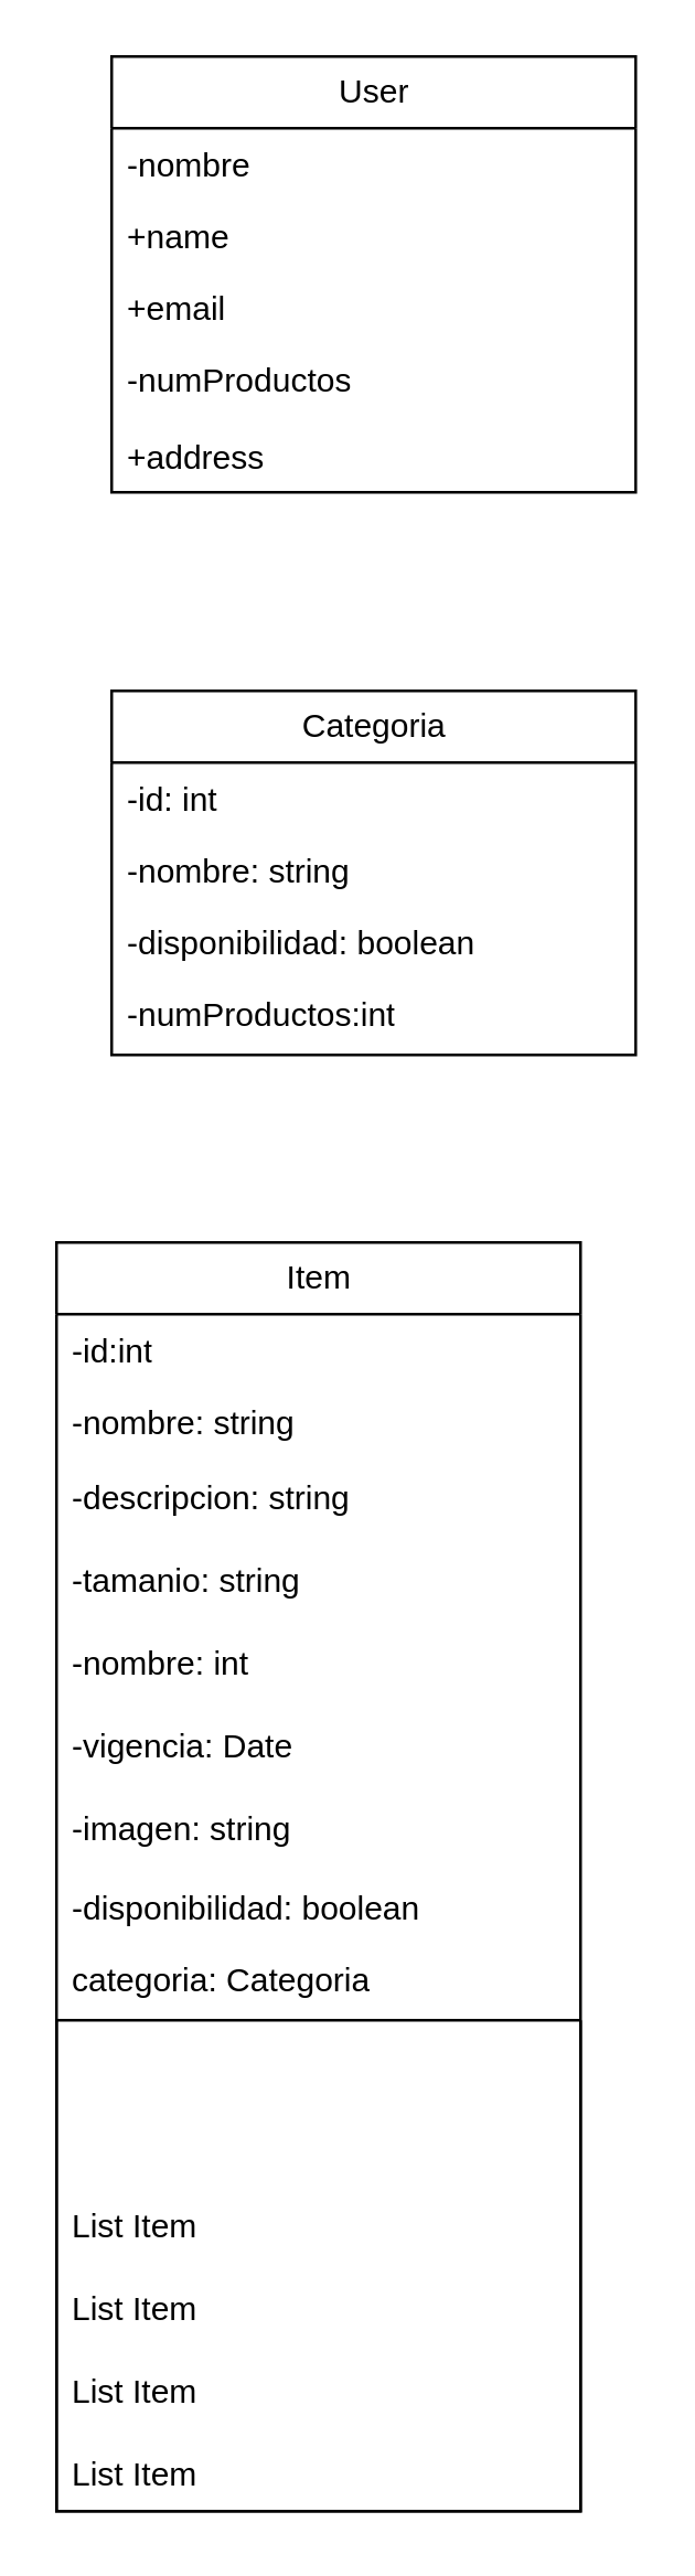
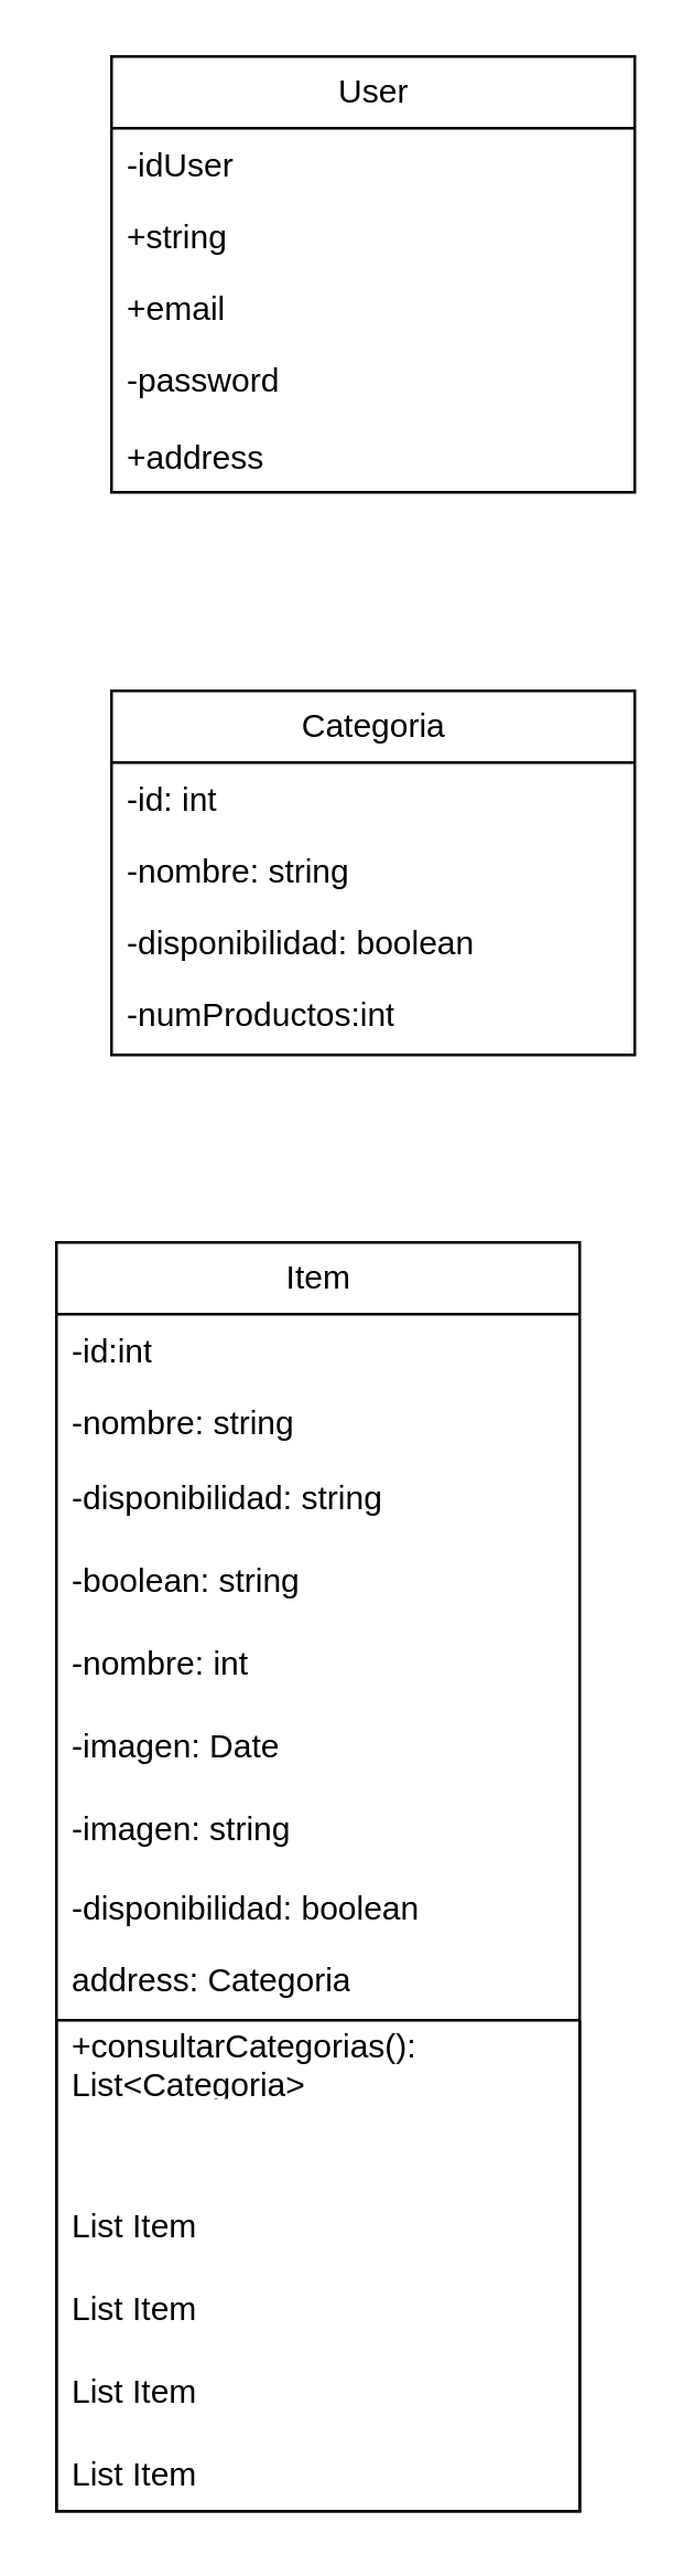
  <mxCell id="0" />
  <mxCell id="1" parent="0" />
  <mxCell id="2" value="User" style="swimlane;fontStyle=0;childLayout=stackLayout;horizontal=1;startSize=26;fillColor=none;horizontalStack=0;resizeParent=1;resizeParentMax=0;resizeLast=0;collapsible=1;marginBottom=0;html=1;" parent="1" vertex="1"><mxGeometry x="40" y="20" width="190" height="158" as="geometry" /></mxCell>
- <mxCell id="3" value="-&lt;span style=&quot;background-color: transparent; color: light-dark(rgb(0, 0, 0), rgb(255, 255, 255));&quot;&gt;nombre&lt;/span&gt;" style="text;strokeColor=none;fillColor=none;align=left;verticalAlign=top;spacingLeft=4;spacingRight=4;overflow=hidden;rotatable=0;points=[[0,0.5],[1,0.5]];portConstraint=eastwest;whiteSpace=wrap;html=1;" parent="2" vertex="1"><mxGeometry y="26" width="190" height="26" as="geometry" /></mxCell>
- <mxCell id="4" value="+name" style="text;strokeColor=none;fillColor=none;align=left;verticalAlign=top;spacingLeft=4;spacingRight=4;overflow=hidden;rotatable=0;points=[[0,0.5],[1,0.5]];portConstraint=eastwest;whiteSpace=wrap;html=1;" parent="2" vertex="1"><mxGeometry y="52" width="190" height="26" as="geometry" /></mxCell>
+ <mxCell id="3" value="-&lt;span style=&quot;background-color: transparent; color: light-dark(rgb(0, 0, 0), rgb(255, 255, 255));&quot;&gt;idUser&lt;/span&gt;" style="text;strokeColor=none;fillColor=none;align=left;verticalAlign=top;spacingLeft=4;spacingRight=4;overflow=hidden;rotatable=0;points=[[0,0.5],[1,0.5]];portConstraint=eastwest;whiteSpace=wrap;html=1;" parent="2" vertex="1"><mxGeometry y="26" width="190" height="26" as="geometry" /></mxCell>
+ <mxCell id="4" value="+string" style="text;strokeColor=none;fillColor=none;align=left;verticalAlign=top;spacingLeft=4;spacingRight=4;overflow=hidden;rotatable=0;points=[[0,0.5],[1,0.5]];portConstraint=eastwest;whiteSpace=wrap;html=1;" parent="2" vertex="1"><mxGeometry y="52" width="190" height="26" as="geometry" /></mxCell>
  <mxCell id="5" value="+email" style="text;strokeColor=none;fillColor=none;align=left;verticalAlign=top;spacingLeft=4;spacingRight=4;overflow=hidden;rotatable=0;points=[[0,0.5],[1,0.5]];portConstraint=eastwest;whiteSpace=wrap;html=1;" parent="2" vertex="1"><mxGeometry y="78" width="190" height="26" as="geometry" /></mxCell>
- <mxCell id="6" value="-numProductos" style="text;strokeColor=none;fillColor=none;align=left;verticalAlign=top;spacingLeft=4;spacingRight=4;overflow=hidden;rotatable=0;points=[[0,0.5],[1,0.5]];portConstraint=eastwest;whiteSpace=wrap;html=1;" parent="2" vertex="1"><mxGeometry y="104" width="190" height="28" as="geometry" /></mxCell>
+ <mxCell id="6" value="-password" style="text;strokeColor=none;fillColor=none;align=left;verticalAlign=top;spacingLeft=4;spacingRight=4;overflow=hidden;rotatable=0;points=[[0,0.5],[1,0.5]];portConstraint=eastwest;whiteSpace=wrap;html=1;" parent="2" vertex="1"><mxGeometry y="104" width="190" height="28" as="geometry" /></mxCell>
  <mxCell id="7" value="+address" style="text;strokeColor=none;fillColor=none;align=left;verticalAlign=top;spacingLeft=4;spacingRight=4;overflow=hidden;rotatable=0;points=[[0,0.5],[1,0.5]];portConstraint=eastwest;whiteSpace=wrap;html=1;" parent="2" vertex="1"><mxGeometry y="132" width="190" height="26" as="geometry" /></mxCell>
  <mxCell id="8" value="Categoria" style="swimlane;fontStyle=0;childLayout=stackLayout;horizontal=1;startSize=26;fillColor=none;horizontalStack=0;resizeParent=1;resizeParentMax=0;resizeLast=0;collapsible=1;marginBottom=0;html=1;" parent="1" vertex="1"><mxGeometry x="40" y="250" width="190" height="132" as="geometry" /></mxCell>
  <mxCell id="9" value="-id: int" style="text;strokeColor=none;fillColor=none;align=left;verticalAlign=top;spacingLeft=4;spacingRight=4;overflow=hidden;rotatable=0;points=[[0,0.5],[1,0.5]];portConstraint=eastwest;whiteSpace=wrap;html=1;" parent="8" vertex="1"><mxGeometry y="26" width="190" height="26" as="geometry" /></mxCell>
  <mxCell id="10" value="-nombre: string" style="text;strokeColor=none;fillColor=none;align=left;verticalAlign=top;spacingLeft=4;spacingRight=4;overflow=hidden;rotatable=0;points=[[0,0.5],[1,0.5]];portConstraint=eastwest;whiteSpace=wrap;html=1;" parent="8" vertex="1"><mxGeometry y="52" width="190" height="26" as="geometry" /></mxCell>
  <mxCell id="11" value="-disponibilidad: boolean" style="text;strokeColor=none;fillColor=none;align=left;verticalAlign=top;spacingLeft=4;spacingRight=4;overflow=hidden;rotatable=0;points=[[0,0.5],[1,0.5]];portConstraint=eastwest;whiteSpace=wrap;html=1;" parent="8" vertex="1"><mxGeometry y="78" width="190" height="26" as="geometry" /></mxCell>
  <mxCell id="12" value="-numProductos:int" style="text;strokeColor=none;fillColor=none;align=left;verticalAlign=top;spacingLeft=4;spacingRight=4;overflow=hidden;rotatable=0;points=[[0,0.5],[1,0.5]];portConstraint=eastwest;whiteSpace=wrap;html=1;" parent="8" vertex="1"><mxGeometry y="104" width="190" height="28" as="geometry" /></mxCell>
  <mxCell id="13" value="Item" style="swimlane;fontStyle=0;childLayout=stackLayout;horizontal=1;startSize=26;fillColor=none;horizontalStack=0;resizeParent=1;resizeParentMax=0;resizeLast=0;collapsible=1;marginBottom=0;html=1;" vertex="1" parent="1"><mxGeometry x="20" y="450" width="190" height="460" as="geometry" /></mxCell>
  <mxCell id="14" value="-id:int" style="text;strokeColor=none;fillColor=none;align=left;verticalAlign=top;spacingLeft=4;spacingRight=4;overflow=hidden;rotatable=0;points=[[0,0.5],[1,0.5]];portConstraint=eastwest;whiteSpace=wrap;html=1;" vertex="1" parent="13"><mxGeometry y="26" width="190" height="26" as="geometry" /></mxCell>
  <mxCell id="15" value="-nombre: string" style="text;strokeColor=none;fillColor=none;align=left;verticalAlign=top;spacingLeft=4;spacingRight=4;overflow=hidden;rotatable=0;points=[[0,0.5],[1,0.5]];portConstraint=eastwest;whiteSpace=wrap;html=1;" vertex="1" parent="13"><mxGeometry y="52" width="190" height="26" as="geometry" /></mxCell>
- <mxCell id="16" value="-descripcion: string" style="text;strokeColor=none;fillColor=none;align=left;verticalAlign=middle;spacingLeft=4;spacingRight=4;overflow=hidden;points=[[0,0.5],[1,0.5]];portConstraint=eastwest;rotatable=0;whiteSpace=wrap;html=1;" vertex="1" parent="13"><mxGeometry y="78" width="190" height="30" as="geometry" /></mxCell>
- <mxCell id="17" value="-tamanio: string" style="text;strokeColor=none;fillColor=none;align=left;verticalAlign=middle;spacingLeft=4;spacingRight=4;overflow=hidden;points=[[0,0.5],[1,0.5]];portConstraint=eastwest;rotatable=0;whiteSpace=wrap;html=1;" vertex="1" parent="13"><mxGeometry y="108" width="190" height="30" as="geometry" /></mxCell>
+ <mxCell id="16" value="-disponibilidad: string" style="text;strokeColor=none;fillColor=none;align=left;verticalAlign=middle;spacingLeft=4;spacingRight=4;overflow=hidden;points=[[0,0.5],[1,0.5]];portConstraint=eastwest;rotatable=0;whiteSpace=wrap;html=1;" vertex="1" parent="13"><mxGeometry y="78" width="190" height="30" as="geometry" /></mxCell>
+ <mxCell id="17" value="-boolean: string" style="text;strokeColor=none;fillColor=none;align=left;verticalAlign=middle;spacingLeft=4;spacingRight=4;overflow=hidden;points=[[0,0.5],[1,0.5]];portConstraint=eastwest;rotatable=0;whiteSpace=wrap;html=1;" vertex="1" parent="13"><mxGeometry y="108" width="190" height="30" as="geometry" /></mxCell>
  <mxCell id="18" value="-nombre: int" style="text;strokeColor=none;fillColor=none;align=left;verticalAlign=middle;spacingLeft=4;spacingRight=4;overflow=hidden;points=[[0,0.5],[1,0.5]];portConstraint=eastwest;rotatable=0;whiteSpace=wrap;html=1;" vertex="1" parent="13"><mxGeometry y="138" width="190" height="30" as="geometry" /></mxCell>
- <mxCell id="19" value="-vigencia: Date" style="text;strokeColor=none;fillColor=none;align=left;verticalAlign=middle;spacingLeft=4;spacingRight=4;overflow=hidden;points=[[0,0.5],[1,0.5]];portConstraint=eastwest;rotatable=0;whiteSpace=wrap;html=1;" vertex="1" parent="13"><mxGeometry y="168" width="190" height="30" as="geometry" /></mxCell>
+ <mxCell id="19" value="-imagen: Date" style="text;strokeColor=none;fillColor=none;align=left;verticalAlign=middle;spacingLeft=4;spacingRight=4;overflow=hidden;points=[[0,0.5],[1,0.5]];portConstraint=eastwest;rotatable=0;whiteSpace=wrap;html=1;" vertex="1" parent="13"><mxGeometry y="168" width="190" height="30" as="geometry" /></mxCell>
  <mxCell id="20" value="-imagen: string" style="text;strokeColor=none;fillColor=none;align=left;verticalAlign=middle;spacingLeft=4;spacingRight=4;overflow=hidden;points=[[0,0.5],[1,0.5]];portConstraint=eastwest;rotatable=0;whiteSpace=wrap;html=1;" vertex="1" parent="13"><mxGeometry y="198" width="190" height="30" as="geometry" /></mxCell>
  <mxCell id="21" value="-disponibilidad: boolean" style="text;strokeColor=none;fillColor=none;align=left;verticalAlign=top;spacingLeft=4;spacingRight=4;overflow=hidden;rotatable=0;points=[[0,0.5],[1,0.5]];portConstraint=eastwest;whiteSpace=wrap;html=1;" vertex="1" parent="13"><mxGeometry y="228" width="190" height="26" as="geometry" /></mxCell>
- <mxCell id="22" value="categoria: Categoria" style="text;strokeColor=none;fillColor=none;align=left;verticalAlign=top;spacingLeft=4;spacingRight=4;overflow=hidden;rotatable=0;points=[[0,0.5],[1,0.5]];portConstraint=eastwest;whiteSpace=wrap;html=1;" vertex="1" parent="13"><mxGeometry y="254" width="190" height="28" as="geometry" /></mxCell>
+ <mxCell id="22" value="address: Categoria" style="text;strokeColor=none;fillColor=none;align=left;verticalAlign=top;spacingLeft=4;spacingRight=4;overflow=hidden;rotatable=0;points=[[0,0.5],[1,0.5]];portConstraint=eastwest;whiteSpace=wrap;html=1;" vertex="1" parent="13"><mxGeometry y="254" width="190" height="28" as="geometry" /></mxCell>
  <mxCell id="23" value="" style="swimlane;startSize=0;" vertex="1" parent="13"><mxGeometry y="282" width="190" height="178" as="geometry" /></mxCell>
+ <mxCell id="24" value="+consultarCategorias(): List&amp;lt;Categoria&amp;gt;" style="text;strokeColor=none;fillColor=none;align=left;verticalAlign=middle;spacingLeft=4;spacingRight=4;overflow=hidden;points=[[0,0.5],[1,0.5]];portConstraint=eastwest;rotatable=0;whiteSpace=wrap;html=1;" vertex="1" parent="23"><mxGeometry width="190" height="30" as="geometry" /></mxCell>
  <mxCell id="25" value="List Item" style="text;strokeColor=none;fillColor=none;align=left;verticalAlign=middle;spacingLeft=4;spacingRight=4;overflow=hidden;points=[[0,0.5],[1,0.5]];portConstraint=eastwest;rotatable=0;whiteSpace=wrap;html=1;" vertex="1" parent="23"><mxGeometry y="60" width="190" height="30" as="geometry" /></mxCell>
  <mxCell id="26" value="List Item" style="text;strokeColor=none;fillColor=none;align=left;verticalAlign=middle;spacingLeft=4;spacingRight=4;overflow=hidden;points=[[0,0.5],[1,0.5]];portConstraint=eastwest;rotatable=0;whiteSpace=wrap;html=1;" vertex="1" parent="23"><mxGeometry y="90" width="190" height="30" as="geometry" /></mxCell>
  <mxCell id="27" value="List Item" style="text;strokeColor=none;fillColor=none;align=left;verticalAlign=middle;spacingLeft=4;spacingRight=4;overflow=hidden;points=[[0,0.5],[1,0.5]];portConstraint=eastwest;rotatable=0;whiteSpace=wrap;html=1;" vertex="1" parent="23"><mxGeometry y="120" width="190" height="30" as="geometry" /></mxCell>
  <mxCell id="28" value="List Item" style="text;strokeColor=none;fillColor=none;align=left;verticalAlign=middle;spacingLeft=4;spacingRight=4;overflow=hidden;points=[[0,0.5],[1,0.5]];portConstraint=eastwest;rotatable=0;whiteSpace=wrap;html=1;" vertex="1" parent="23"><mxGeometry y="150" width="190" height="30" as="geometry" /></mxCell>
